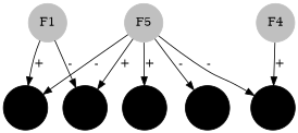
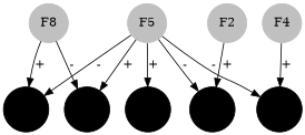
  digraph {
    node [color=black shape=circle style=filled]
-   n1 [color=gray label=F1]
+   n1 [color=gray label=F8]
    n2 [label=M1]
    n3 [label=M2]
+   n4 [color=gray label=F2]
    n5 [label=M3]
    n6 [label=M4]
    n7 [color=gray label=F4]
    n8 [label=M5]
    n9 [color=gray label=F5]
    n1 -> n2 [label="+"]
    n1 -> n3 [label="-"]
+   n4 -> n5 [label="+"]
    n7 -> n8 [label="+"]
    n9 -> n2 [label="-"]
    n9 -> n3 [label="+"]
    n9 -> n5 [label="-"]
    n9 -> n6 [label="+"]
    n9 -> n8 [label="-"]
  }
